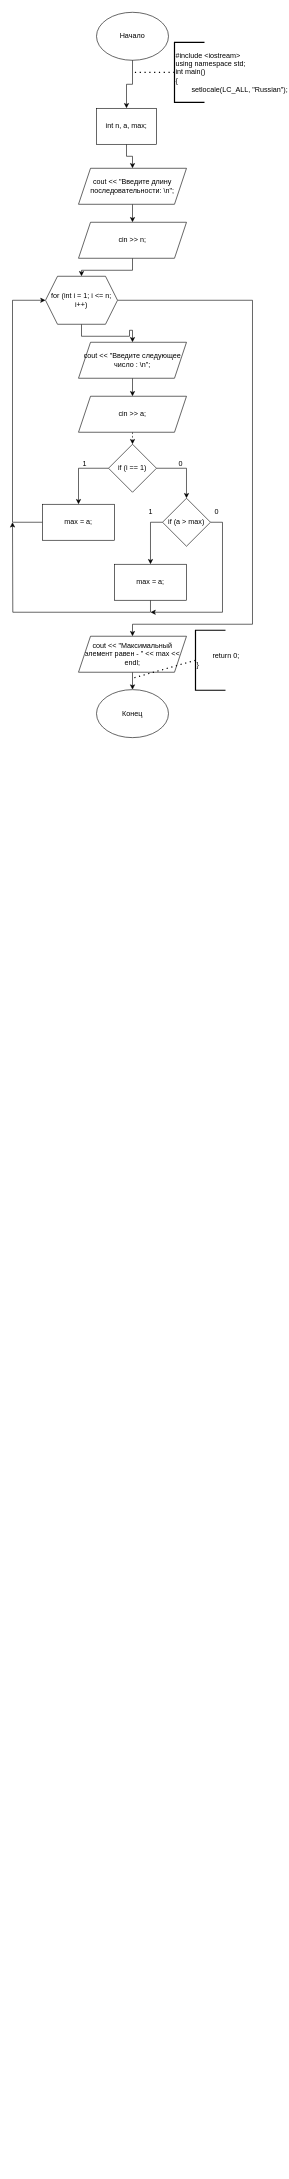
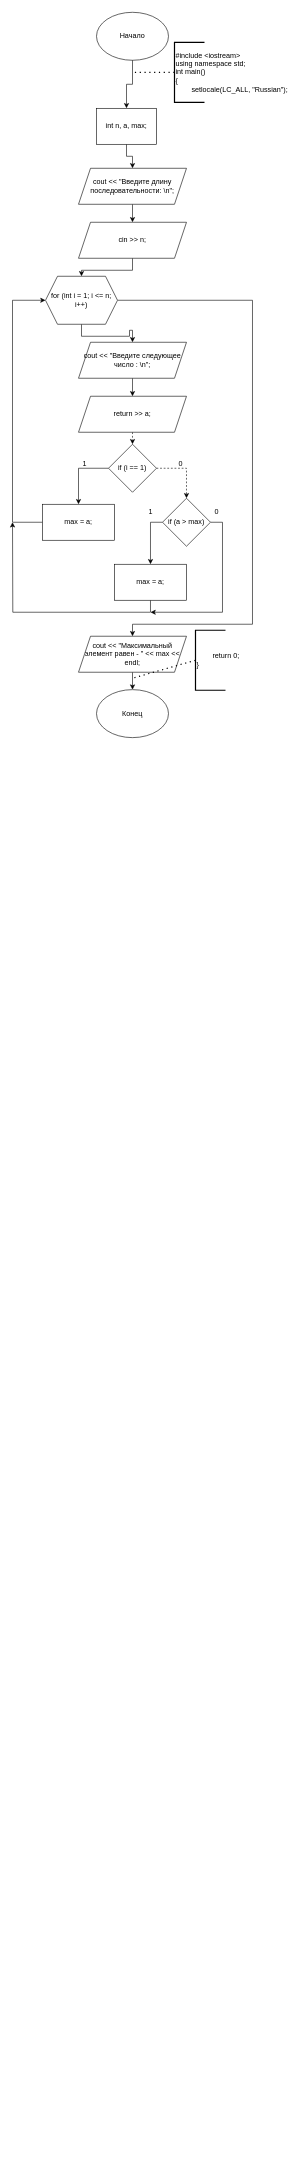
  <mxCell id="0" />
  <mxCell id="1" parent="0" />
  <mxCell id="2" style="edgeStyle=orthogonalEdgeStyle;rounded=0;orthogonalLoop=1;jettySize=auto;html=1;exitX=0.5;exitY=1;exitDx=0;exitDy=0;entryX=0.5;entryY=0;entryDx=0;entryDy=0;" parent="1" source="40" target="10" edge="1"><mxGeometry relative="1" as="geometry"><mxPoint x="220" y="150" as="targetPoint" /></mxGeometry></mxCell>
  <mxCell id="3" value="Начало" style="ellipse;whiteSpace=wrap;html=1;" parent="1" vertex="1"><mxGeometry x="160" y="20" width="120" height="80" as="geometry" /></mxCell>
  <mxCell id="4" value="" style="endArrow=none;dashed=1;html=1;dashPattern=1 3;strokeWidth=2;rounded=0;" parent="1" edge="1"><mxGeometry width="50" height="50" relative="1" as="geometry"><mxPoint x="290" y="120" as="sourcePoint" /><mxPoint x="220" y="120" as="targetPoint" /></mxGeometry></mxCell>
  <mxCell id="5" value="&lt;div&gt;#include &amp;lt;iostream&amp;gt;&lt;/div&gt;&lt;div&gt;using namespace std;&lt;/div&gt;&lt;div&gt;int main()&lt;/div&gt;&lt;div&gt;{&lt;/div&gt;&lt;div&gt;&lt;span style=&quot;white-space-collapse: collapse;&quot;&gt;&lt;span style=&quot;white-space-collapse: preserve;&quot;&gt;&#09;&lt;/span&gt;setlocale(LC_ALL, &quot;Russian&quot;);&lt;/span&gt;&lt;/div&gt;" style="strokeWidth=2;html=1;shape=mxgraph.flowchart.annotation_1;align=left;pointerEvents=1;" parent="1" vertex="1"><mxGeometry x="290" y="70" width="50" height="100" as="geometry" /></mxCell>
  <mxCell id="6" style="edgeStyle=orthogonalEdgeStyle;rounded=0;orthogonalLoop=1;jettySize=auto;html=1;exitX=0;exitY=0.5;exitDx=0;exitDy=0;entryX=0;entryY=0.5;entryDx=0;entryDy=0;" parent="1" edge="1"><mxGeometry relative="1" as="geometry"><mxPoint x="160" y="790" as="targetPoint" /><Array as="points"><mxPoint x="80" y="1590" /><mxPoint x="80" y="790" /></Array></mxGeometry></mxCell>
  <mxCell id="7" style="edgeStyle=orthogonalEdgeStyle;rounded=0;orthogonalLoop=1;jettySize=auto;html=1;exitX=0;exitY=0.5;exitDx=0;exitDy=0;entryX=0;entryY=0.5;entryDx=0;entryDy=0;" parent="1" edge="1"><mxGeometry relative="1" as="geometry"><mxPoint x="160" y="2170" as="targetPoint" /><Array as="points"><mxPoint x="90" y="2850" /><mxPoint x="90" y="2170" /></Array></mxGeometry></mxCell>
  <mxCell id="8" style="edgeStyle=orthogonalEdgeStyle;rounded=0;orthogonalLoop=1;jettySize=auto;html=1;exitX=0;exitY=0.5;exitDx=0;exitDy=0;entryX=0;entryY=0.5;entryDx=0;entryDy=0;" parent="1" edge="1"><mxGeometry relative="1" as="geometry"><mxPoint x="160" y="2950" as="targetPoint" /><Array as="points"><mxPoint x="90" y="3610" /><mxPoint x="90" y="2950" /></Array></mxGeometry></mxCell>
  <mxCell id="9" style="edgeStyle=orthogonalEdgeStyle;rounded=0;orthogonalLoop=1;jettySize=auto;html=1;exitX=0.5;exitY=1;exitDx=0;exitDy=0;entryX=0.5;entryY=0;entryDx=0;entryDy=0;" parent="1" source="10" target="12" edge="1"><mxGeometry relative="1" as="geometry" /></mxCell>
  <mxCell id="10" value="cout &amp;lt;&amp;lt; &quot;Введите длину последовательности: \n&quot;;" style="shape=parallelogram;perimeter=parallelogramPerimeter;whiteSpace=wrap;html=1;fixedSize=1;" parent="1" vertex="1"><mxGeometry x="130" y="280" width="180" height="60" as="geometry" /></mxCell>
  <mxCell id="11" style="edgeStyle=orthogonalEdgeStyle;rounded=0;orthogonalLoop=1;jettySize=auto;html=1;exitX=0.5;exitY=1;exitDx=0;exitDy=0;entryX=0.5;entryY=0;entryDx=0;entryDy=0;" parent="1" source="12" target="15" edge="1"><mxGeometry relative="1" as="geometry" /></mxCell>
  <mxCell id="12" value="cin &amp;gt;&amp;gt; n;" style="shape=parallelogram;perimeter=parallelogramPerimeter;whiteSpace=wrap;html=1;fixedSize=1;" parent="1" vertex="1"><mxGeometry x="130" y="370" width="180" height="60" as="geometry" /></mxCell>
  <mxCell id="13" style="edgeStyle=orthogonalEdgeStyle;rounded=0;orthogonalLoop=1;jettySize=auto;html=1;exitX=0.5;exitY=1;exitDx=0;exitDy=0;entryX=0.5;entryY=0;entryDx=0;entryDy=0;" parent="1" source="15" target="17" edge="1"><mxGeometry relative="1" as="geometry" /></mxCell>
  <mxCell id="14" style="edgeStyle=orthogonalEdgeStyle;rounded=0;orthogonalLoop=1;jettySize=auto;html=1;exitX=1;exitY=0.5;exitDx=0;exitDy=0;" parent="1" source="15" target="35" edge="1"><mxGeometry relative="1" as="geometry"><Array as="points"><mxPoint x="420" y="500" /><mxPoint x="420" y="1040" /><mxPoint x="220" y="1040" /></Array></mxGeometry></mxCell>
  <mxCell id="15" value="for (int i = 1; i &amp;lt;= n; i++)" style="shape=hexagon;perimeter=hexagonPerimeter2;whiteSpace=wrap;html=1;fixedSize=1;" parent="1" vertex="1"><mxGeometry x="75" y="460" width="120" height="80" as="geometry" /></mxCell>
  <mxCell id="16" style="edgeStyle=orthogonalEdgeStyle;rounded=0;orthogonalLoop=1;jettySize=auto;html=1;exitX=0.5;exitY=1;exitDx=0;exitDy=0;entryX=0.5;entryY=0;entryDx=0;entryDy=0;" parent="1" source="17" target="19" edge="1"><mxGeometry relative="1" as="geometry" /></mxCell>
  <mxCell id="17" value="cout &amp;lt;&amp;lt; &quot;Введите следующее число : \n&quot;;" style="shape=parallelogram;perimeter=parallelogramPerimeter;whiteSpace=wrap;html=1;fixedSize=1;" parent="1" vertex="1"><mxGeometry x="130" y="570" width="180" height="60" as="geometry" /></mxCell>
  <mxCell id="18" style="edgeStyle=orthogonalEdgeStyle;rounded=0;orthogonalLoop=1;jettySize=auto;html=1;exitX=0.5;exitY=1;exitDx=0;exitDy=0;entryX=0.5;entryY=0;entryDx=0;entryDy=0;dashed=1;" parent="1" source="19" target="22" edge="1"><mxGeometry relative="1" as="geometry" /></mxCell>
- <mxCell id="19" value="cin &amp;gt;&amp;gt; a;" style="shape=parallelogram;perimeter=parallelogramPerimeter;whiteSpace=wrap;html=1;fixedSize=1;" parent="1" vertex="1"><mxGeometry x="130" y="660" width="180" height="60" as="geometry" /></mxCell>
+ <mxCell id="19" value="return &amp;gt;&amp;gt; a;" style="shape=parallelogram;perimeter=parallelogramPerimeter;whiteSpace=wrap;html=1;fixedSize=1;" parent="1" vertex="1"><mxGeometry x="130" y="660" width="180" height="60" as="geometry" /></mxCell>
  <mxCell id="20" style="edgeStyle=orthogonalEdgeStyle;rounded=0;orthogonalLoop=1;jettySize=auto;html=1;exitX=0;exitY=0.5;exitDx=0;exitDy=0;entryX=0.5;entryY=0;entryDx=0;entryDy=0;" parent="1" source="22" target="24" edge="1"><mxGeometry relative="1" as="geometry" /></mxCell>
- <mxCell id="21" style="edgeStyle=orthogonalEdgeStyle;rounded=0;orthogonalLoop=1;jettySize=auto;html=1;exitX=1;exitY=0.5;exitDx=0;exitDy=0;entryX=0.5;entryY=0;entryDx=0;entryDy=0;" parent="1" source="22" target="27" edge="1"><mxGeometry relative="1" as="geometry" /></mxCell>
+ <mxCell id="21" style="edgeStyle=orthogonalEdgeStyle;rounded=0;orthogonalLoop=1;jettySize=auto;html=1;exitX=1;exitY=0.5;exitDx=0;exitDy=0;entryX=0.5;entryY=0;entryDx=0;entryDy=0;dashed=1;" parent="1" source="22" target="27" edge="1"><mxGeometry relative="1" as="geometry" /></mxCell>
  <mxCell id="22" value="if (i == 1)" style="rhombus;whiteSpace=wrap;html=1;" parent="1" vertex="1"><mxGeometry x="180" y="740" width="80" height="80" as="geometry" /></mxCell>
  <mxCell id="23" style="edgeStyle=orthogonalEdgeStyle;rounded=0;orthogonalLoop=1;jettySize=auto;html=1;exitX=0;exitY=0.5;exitDx=0;exitDy=0;entryX=0;entryY=0.5;entryDx=0;entryDy=0;" parent="1" source="24" target="15" edge="1"><mxGeometry relative="1" as="geometry"><Array as="points"><mxPoint x="20" y="870" /><mxPoint x="20" y="500" /></Array></mxGeometry></mxCell>
  <mxCell id="24" value="max = a;" style="rounded=0;whiteSpace=wrap;html=1;" parent="1" vertex="1"><mxGeometry x="70" y="840" width="120" height="60" as="geometry" /></mxCell>
  <mxCell id="25" style="edgeStyle=orthogonalEdgeStyle;rounded=0;orthogonalLoop=1;jettySize=auto;html=1;exitX=0;exitY=0.5;exitDx=0;exitDy=0;entryX=0.5;entryY=0;entryDx=0;entryDy=0;" parent="1" source="27" target="31" edge="1"><mxGeometry relative="1" as="geometry" /></mxCell>
  <mxCell id="26" style="edgeStyle=orthogonalEdgeStyle;rounded=0;orthogonalLoop=1;jettySize=auto;html=1;exitX=1;exitY=0.5;exitDx=0;exitDy=0;" parent="1" source="27" edge="1"><mxGeometry relative="1" as="geometry"><mxPoint x="250" y="1020" as="targetPoint" /><Array as="points"><mxPoint x="370" y="870" /><mxPoint x="370" y="1020" /></Array></mxGeometry></mxCell>
  <mxCell id="27" value="if (a &amp;gt; max)" style="rhombus;whiteSpace=wrap;html=1;" parent="1" vertex="1"><mxGeometry x="270" y="830" width="80" height="80" as="geometry" /></mxCell>
  <mxCell id="28" value="1" style="text;html=1;align=center;verticalAlign=middle;resizable=0;points=[];autosize=1;strokeColor=none;fillColor=none;" parent="1" vertex="1"><mxGeometry x="125" y="758" width="30" height="30" as="geometry" /></mxCell>
  <mxCell id="29" value="0" style="text;html=1;align=center;verticalAlign=middle;resizable=0;points=[];autosize=1;strokeColor=none;fillColor=none;" parent="1" vertex="1"><mxGeometry x="285" y="758" width="30" height="30" as="geometry" /></mxCell>
  <mxCell id="30" style="edgeStyle=orthogonalEdgeStyle;rounded=0;orthogonalLoop=1;jettySize=auto;html=1;exitX=0.5;exitY=1;exitDx=0;exitDy=0;" parent="1" source="31" edge="1"><mxGeometry relative="1" as="geometry"><mxPoint x="20" y="870" as="targetPoint" /></mxGeometry></mxCell>
  <mxCell id="31" value="max = a;" style="rounded=0;whiteSpace=wrap;html=1;" parent="1" vertex="1"><mxGeometry x="190" y="940" width="120" height="60" as="geometry" /></mxCell>
  <mxCell id="32" value="1" style="text;html=1;align=center;verticalAlign=middle;resizable=0;points=[];autosize=1;strokeColor=none;fillColor=none;" parent="1" vertex="1"><mxGeometry x="235" y="838" width="30" height="30" as="geometry" /></mxCell>
  <mxCell id="33" value="0" style="text;html=1;align=center;verticalAlign=middle;resizable=0;points=[];autosize=1;strokeColor=none;fillColor=none;" parent="1" vertex="1"><mxGeometry x="345" y="838" width="30" height="30" as="geometry" /></mxCell>
  <mxCell id="34" style="edgeStyle=orthogonalEdgeStyle;rounded=0;orthogonalLoop=1;jettySize=auto;html=1;exitX=0.5;exitY=1;exitDx=0;exitDy=0;entryX=0.5;entryY=0;entryDx=0;entryDy=0;" parent="1" source="35" target="36" edge="1"><mxGeometry relative="1" as="geometry" /></mxCell>
  <mxCell id="35" value="cout &amp;lt;&amp;lt; &quot;Максимальный элемент равен - &quot; &amp;lt;&amp;lt; max &amp;lt;&amp;lt; endl;" style="shape=parallelogram;perimeter=parallelogramPerimeter;whiteSpace=wrap;html=1;fixedSize=1;" parent="1" vertex="1"><mxGeometry x="130" y="1060" width="180" height="60" as="geometry" /></mxCell>
  <mxCell id="36" value="Конец" style="ellipse;whiteSpace=wrap;html=1;" parent="1" vertex="1"><mxGeometry x="160" y="1149" width="120" height="80" as="geometry" /></mxCell>
  <mxCell id="37" value="" style="endArrow=none;dashed=1;html=1;dashPattern=1 3;strokeWidth=2;rounded=0;exitX=0;exitY=0.5;exitDx=0;exitDy=0;exitPerimeter=0;" parent="1" source="38" edge="1"><mxGeometry width="50" height="50" relative="1" as="geometry"><mxPoint x="290" y="1130" as="sourcePoint" /><mxPoint x="220" y="1130" as="targetPoint" /></mxGeometry></mxCell>
  <mxCell id="38" value="&lt;div&gt;&lt;span style=&quot;white-space-collapse: collapse;&quot;&gt;&lt;span style=&quot;white-space-collapse: preserve;&quot;&gt;&#09;&lt;/span&gt;return 0;&lt;/span&gt;&lt;/div&gt;&lt;div&gt;}&lt;/div&gt;" style="strokeWidth=2;html=1;shape=mxgraph.flowchart.annotation_1;align=left;pointerEvents=1;" parent="1" vertex="1"><mxGeometry x="325" y="1050" width="50" height="100" as="geometry" /></mxCell>
  <mxCell id="39" value="" style="edgeStyle=orthogonalEdgeStyle;rounded=0;orthogonalLoop=1;jettySize=auto;html=1;exitX=0.5;exitY=1;exitDx=0;exitDy=0;entryX=0.5;entryY=0;entryDx=0;entryDy=0;" edge="1" parent="1" source="3" target="40"><mxGeometry relative="1" as="geometry"><mxPoint x="220" y="280" as="targetPoint" /><mxPoint x="220" y="100" as="sourcePoint" /></mxGeometry></mxCell>
  <mxCell id="40" value="&lt;span style=&quot;text-align: left; text-wrap-mode: nowrap;&quot;&gt;int n, a, max;&lt;/span&gt;" style="rounded=0;whiteSpace=wrap;html=1;" vertex="1" parent="1"><mxGeometry x="160" y="180" width="100" height="60" as="geometry" /></mxCell>
